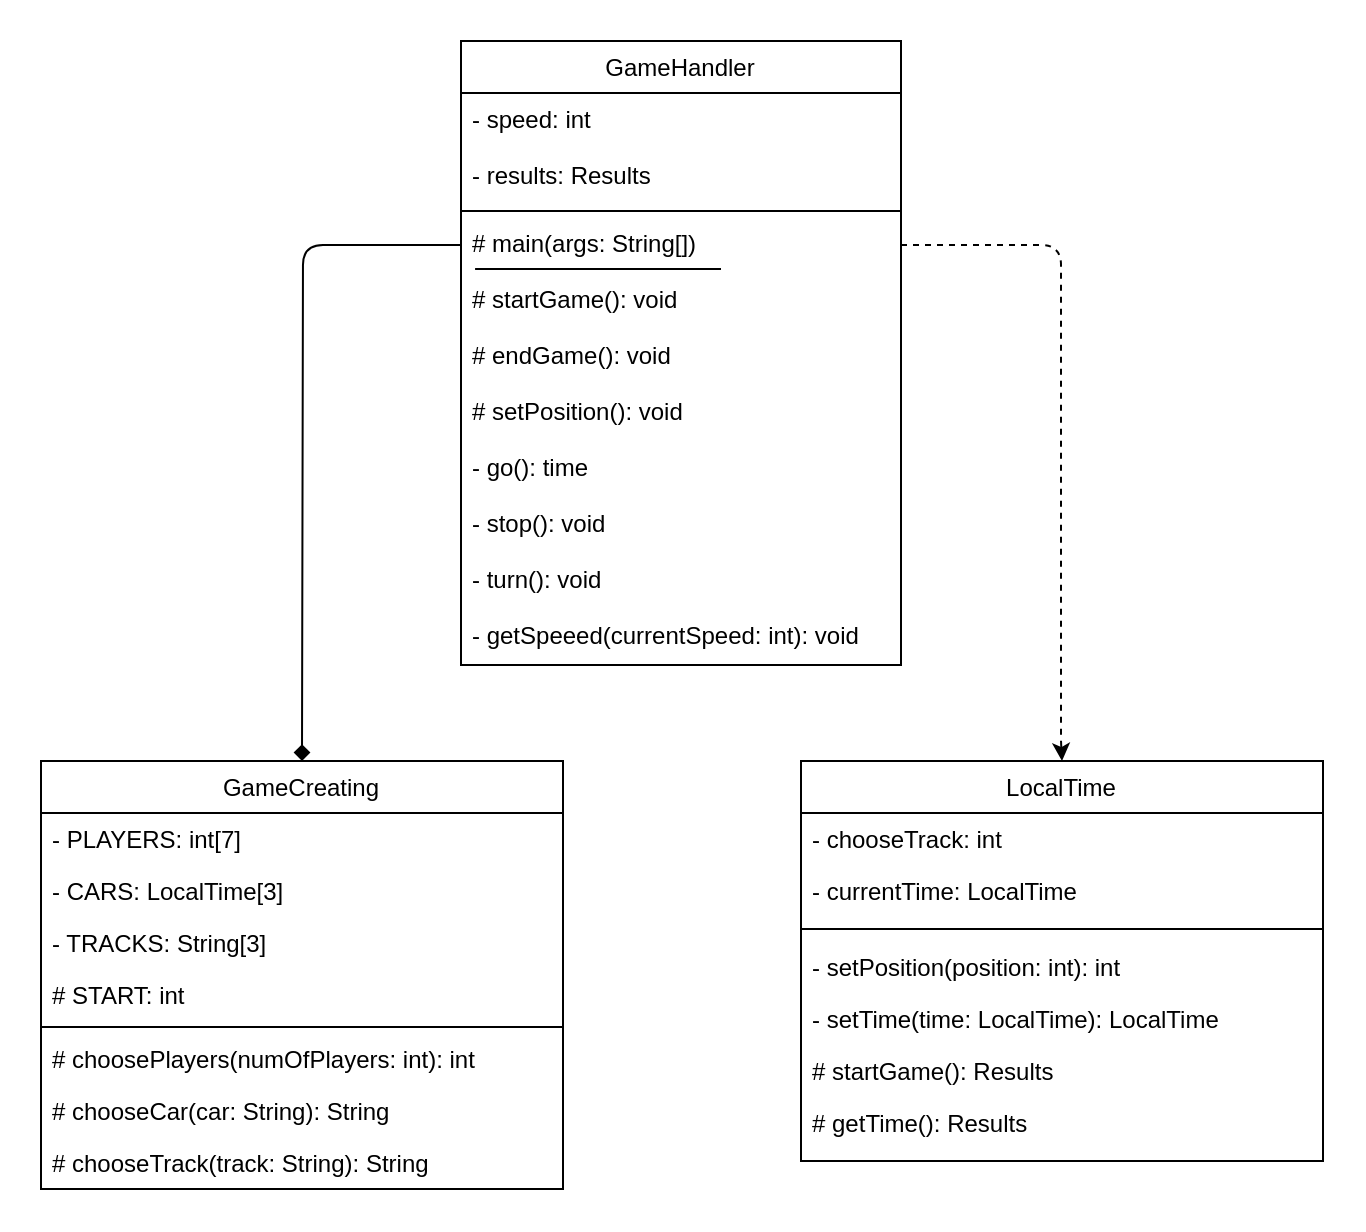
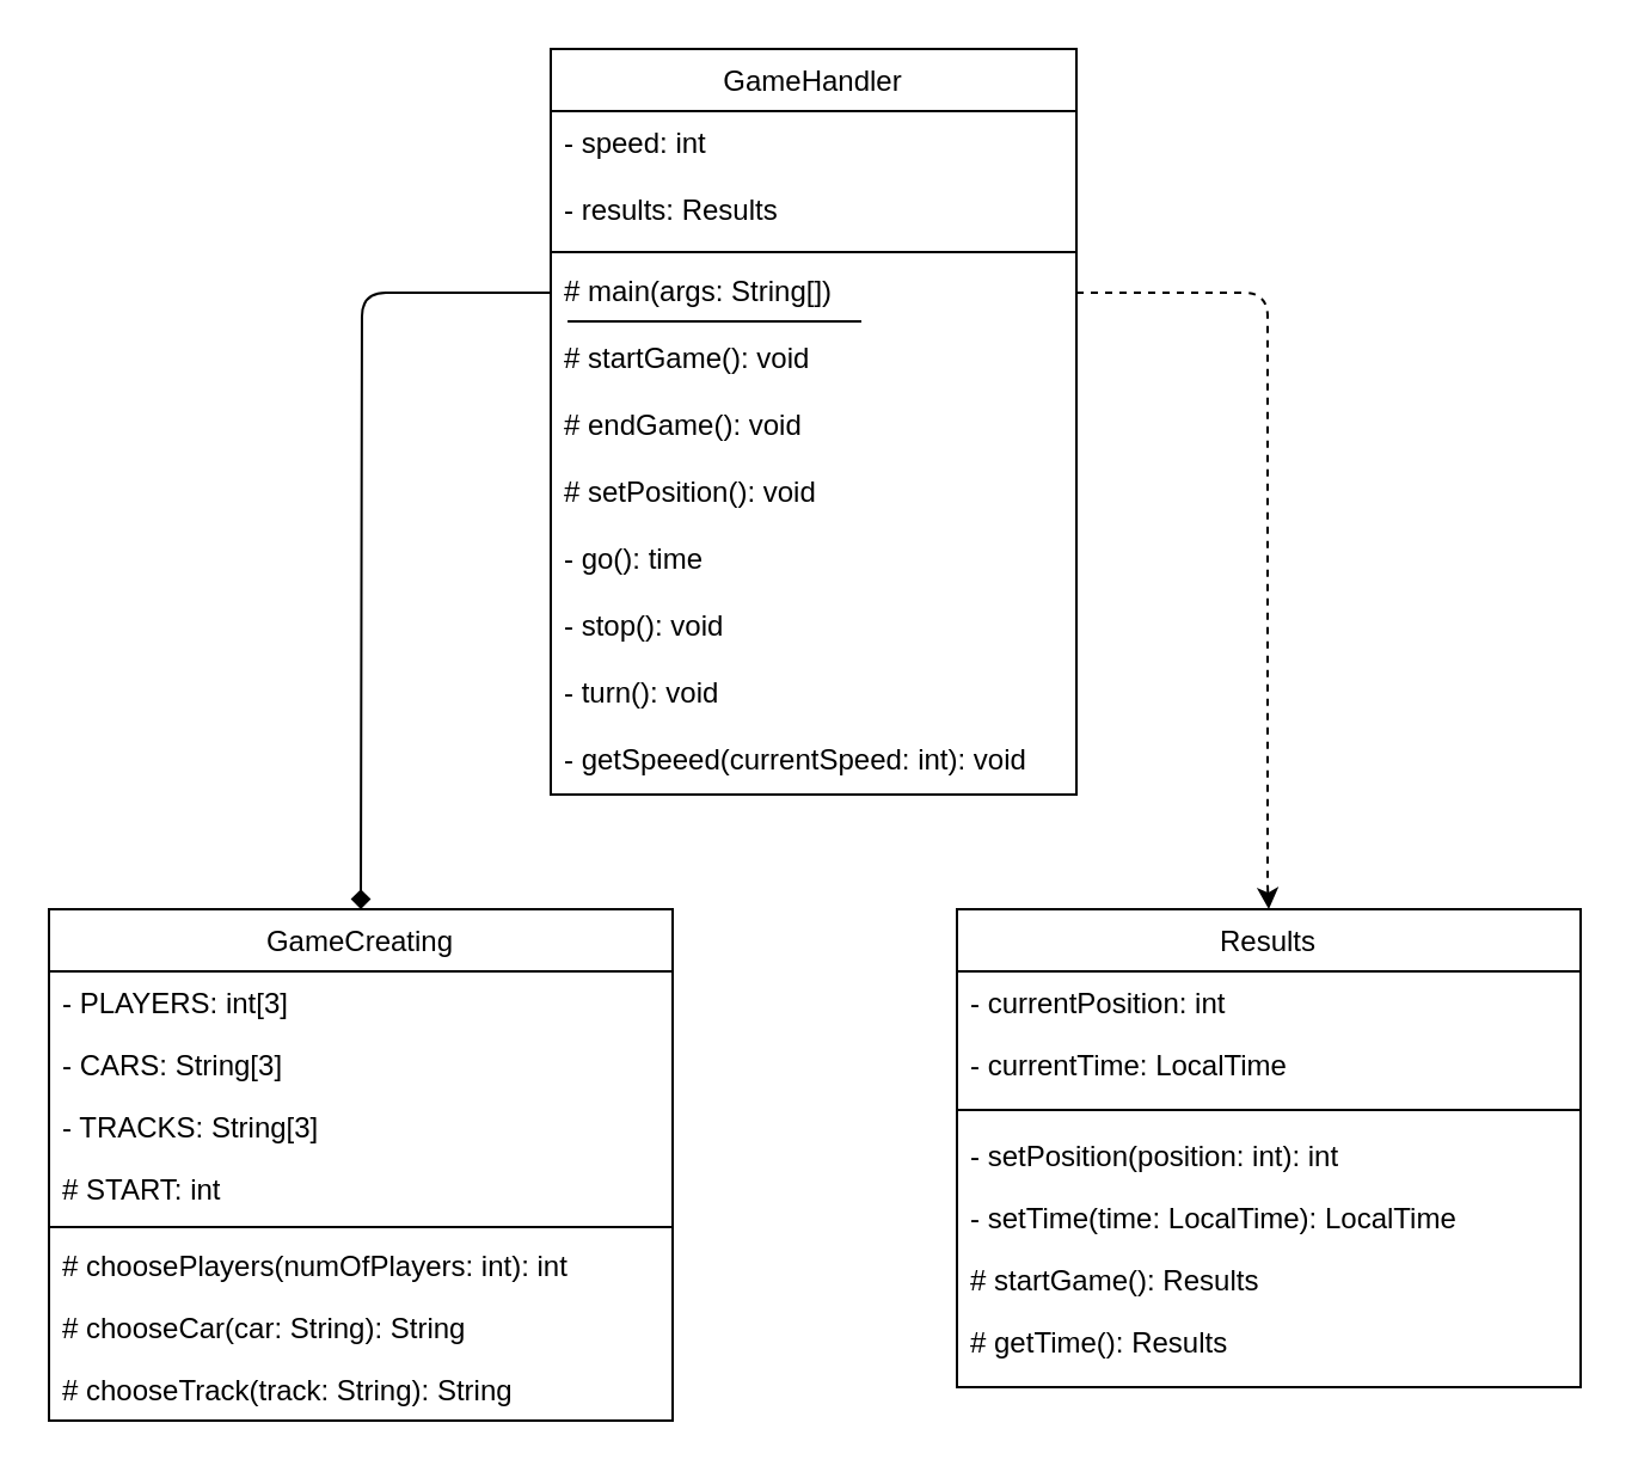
  <mxCell id="0" />
  <mxCell id="1" parent="0" />
  <mxCell id="2" value="GameHandler" style="swimlane;fontStyle=0;align=center;verticalAlign=top;childLayout=stackLayout;horizontal=1;startSize=26;horizontalStack=0;resizeParent=1;resizeLast=0;collapsible=1;marginBottom=0;rounded=0;shadow=0;strokeWidth=1;" parent="1" vertex="1"><mxGeometry x="230" width="220" height="312" as="geometry" y="20"><mxRectangle x="230" y="140" width="160" height="26" as="alternateBounds" /></mxGeometry></mxCell>
  <mxCell id="3" value="- speed: int" style="text;align=left;verticalAlign=top;spacingLeft=4;spacingRight=4;overflow=hidden;rotatable=0;points=[[0,0.5],[1,0.5]];portConstraint=eastwest;" parent="2" vertex="1"><mxGeometry y="26" width="220" height="28" as="geometry" /></mxCell>
  <mxCell id="4" value="- results: Results" style="text;align=left;verticalAlign=top;spacingLeft=4;spacingRight=4;overflow=hidden;rotatable=0;points=[[0,0.5],[1,0.5]];portConstraint=eastwest;" parent="2" vertex="1"><mxGeometry y="54" width="220" height="28" as="geometry" /></mxCell>
  <mxCell id="5" value="" style="line;html=1;strokeWidth=1;align=left;verticalAlign=middle;spacingTop=-1;spacingLeft=3;spacingRight=3;rotatable=0;labelPosition=right;points=[];portConstraint=eastwest;" parent="2" vertex="1"><mxGeometry y="82" width="220" height="6" as="geometry" /></mxCell>
  <mxCell id="6" value="# main(args: String[])" style="text;align=left;verticalAlign=top;spacingLeft=4;spacingRight=4;overflow=hidden;rotatable=0;points=[[0,0.5],[1,0.5]];portConstraint=eastwest;" vertex="1" parent="2"><mxGeometry y="88" width="220" height="28" as="geometry" /></mxCell>
  <mxCell id="7" value="# startGame(): void" style="text;align=left;verticalAlign=top;spacingLeft=4;spacingRight=4;overflow=hidden;rotatable=0;points=[[0,0.5],[1,0.5]];portConstraint=eastwest;" parent="2" vertex="1"><mxGeometry y="116" width="220" height="28" as="geometry" /></mxCell>
  <mxCell id="8" value="# endGame(): void" style="text;align=left;verticalAlign=top;spacingLeft=4;spacingRight=4;overflow=hidden;rotatable=0;points=[[0,0.5],[1,0.5]];portConstraint=eastwest;" parent="2" vertex="1"><mxGeometry y="144" width="220" height="28" as="geometry" /></mxCell>
  <mxCell id="9" value="# setPosition(): void" style="text;align=left;verticalAlign=top;spacingLeft=4;spacingRight=4;overflow=hidden;rotatable=0;points=[[0,0.5],[1,0.5]];portConstraint=eastwest;" parent="2" vertex="1"><mxGeometry y="172" width="220" height="28" as="geometry" /></mxCell>
  <mxCell id="10" value="- go(): time" style="text;align=left;verticalAlign=top;spacingLeft=4;spacingRight=4;overflow=hidden;rotatable=0;points=[[0,0.5],[1,0.5]];portConstraint=eastwest;" parent="2" vertex="1"><mxGeometry y="200" width="220" height="28" as="geometry" /></mxCell>
  <mxCell id="11" value="- stop(): void" style="text;align=left;verticalAlign=top;spacingLeft=4;spacingRight=4;overflow=hidden;rotatable=0;points=[[0,0.5],[1,0.5]];portConstraint=eastwest;" parent="2" vertex="1"><mxGeometry y="228" width="220" height="28" as="geometry" /></mxCell>
  <mxCell id="12" value="- turn(): void" style="text;align=left;verticalAlign=top;spacingLeft=4;spacingRight=4;overflow=hidden;rotatable=0;points=[[0,0.5],[1,0.5]];portConstraint=eastwest;" parent="2" vertex="1"><mxGeometry y="256" width="220" height="28" as="geometry" /></mxCell>
  <mxCell id="13" value="- getSpeeed(currentSpeed: int): void" style="text;align=left;verticalAlign=top;spacingLeft=4;spacingRight=4;overflow=hidden;rotatable=0;points=[[0,0.5],[1,0.5]];portConstraint=eastwest;" parent="2" vertex="1"><mxGeometry y="284" width="220" height="28" as="geometry" /></mxCell>
  <mxCell id="14" value="" style="endArrow=none;html=1;exitX=0.032;exitY=-0.071;exitDx=0;exitDy=0;exitPerimeter=0;" edge="1" parent="2" source="7"><mxGeometry width="50" height="50" relative="1" as="geometry"><mxPoint x="80" y="610" as="sourcePoint" /><mxPoint x="130" y="114" as="targetPoint" /></mxGeometry></mxCell>
  <mxCell id="15" value="GameCreating" style="swimlane;fontStyle=0;align=center;verticalAlign=top;childLayout=stackLayout;horizontal=1;startSize=26;horizontalStack=0;resizeParent=1;resizeLast=0;collapsible=1;marginBottom=0;rounded=0;shadow=0;strokeWidth=1;" parent="1" vertex="1"><mxGeometry x="20" y="380" width="261" height="214" as="geometry"><mxRectangle x="130" y="380" width="160" height="26" as="alternateBounds" /></mxGeometry></mxCell>
- <mxCell id="16" value="- PLAYERS: int[7]" style="text;align=left;verticalAlign=top;spacingLeft=4;spacingRight=4;overflow=hidden;rotatable=0;points=[[0,0.5],[1,0.5]];portConstraint=eastwest;rounded=0;shadow=0;html=0;" parent="15" vertex="1"><mxGeometry y="26" width="261" height="26" as="geometry" /></mxCell>
- <mxCell id="17" value="- CARS: LocalTime[3]" style="text;align=left;verticalAlign=top;spacingLeft=4;spacingRight=4;overflow=hidden;rotatable=0;points=[[0,0.5],[1,0.5]];portConstraint=eastwest;" parent="15" vertex="1"><mxGeometry y="52" width="261" height="26" as="geometry" /></mxCell>
+ <mxCell id="16" value="- PLAYERS: int[3]" style="text;align=left;verticalAlign=top;spacingLeft=4;spacingRight=4;overflow=hidden;rotatable=0;points=[[0,0.5],[1,0.5]];portConstraint=eastwest;rounded=0;shadow=0;html=0;" parent="15" vertex="1"><mxGeometry y="26" width="261" height="26" as="geometry" /></mxCell>
+ <mxCell id="17" value="- CARS: String[3]" style="text;align=left;verticalAlign=top;spacingLeft=4;spacingRight=4;overflow=hidden;rotatable=0;points=[[0,0.5],[1,0.5]];portConstraint=eastwest;" parent="15" vertex="1"><mxGeometry y="52" width="261" height="26" as="geometry" /></mxCell>
  <mxCell id="18" value="- TRACKS: String[3]" style="text;align=left;verticalAlign=top;spacingLeft=4;spacingRight=4;overflow=hidden;rotatable=0;points=[[0,0.5],[1,0.5]];portConstraint=eastwest;rounded=0;shadow=0;html=0;" parent="15" vertex="1"><mxGeometry y="78" width="261" height="26" as="geometry" /></mxCell>
  <mxCell id="19" value="# START: int" style="text;align=left;verticalAlign=top;spacingLeft=4;spacingRight=4;overflow=hidden;rotatable=0;points=[[0,0.5],[1,0.5]];portConstraint=eastwest;rounded=0;shadow=0;html=0;" parent="15" vertex="1"><mxGeometry y="104" width="261" height="26" as="geometry" /></mxCell>
  <mxCell id="20" value="" style="line;html=1;strokeWidth=1;align=left;verticalAlign=middle;spacingTop=-1;spacingLeft=3;spacingRight=3;rotatable=0;labelPosition=right;points=[];portConstraint=eastwest;" parent="15" vertex="1"><mxGeometry y="130" width="261" height="6" as="geometry" /></mxCell>
  <mxCell id="21" value="# choosePlayers(numOfPlayers: int): int" style="text;align=left;verticalAlign=top;spacingLeft=4;spacingRight=4;overflow=hidden;rotatable=0;points=[[0,0.5],[1,0.5]];portConstraint=eastwest;" parent="15" vertex="1"><mxGeometry y="136" width="261" height="26" as="geometry" /></mxCell>
  <mxCell id="22" value="# chooseCar(car: String): String" style="text;align=left;verticalAlign=top;spacingLeft=4;spacingRight=4;overflow=hidden;rotatable=0;points=[[0,0.5],[1,0.5]];portConstraint=eastwest;" parent="15" vertex="1"><mxGeometry y="162" width="261" height="26" as="geometry" /></mxCell>
  <mxCell id="23" value="# chooseTrack(track: String): String" style="text;align=left;verticalAlign=top;spacingLeft=4;spacingRight=4;overflow=hidden;rotatable=0;points=[[0,0.5],[1,0.5]];portConstraint=eastwest;" parent="15" vertex="1"><mxGeometry y="188" width="261" height="26" as="geometry" /></mxCell>
- <mxCell id="24" value="LocalTime" style="swimlane;fontStyle=0;align=center;verticalAlign=top;childLayout=stackLayout;horizontal=1;startSize=26;horizontalStack=0;resizeParent=1;resizeLast=0;collapsible=1;marginBottom=0;rounded=0;shadow=0;strokeWidth=1;" parent="1" vertex="1"><mxGeometry x="400" y="380" width="261" height="200" as="geometry"><mxRectangle x="130" y="380" width="160" height="26" as="alternateBounds" /></mxGeometry></mxCell>
- <mxCell id="25" value="- chooseTrack: int" style="text;align=left;verticalAlign=top;spacingLeft=4;spacingRight=4;overflow=hidden;rotatable=0;points=[[0,0.5],[1,0.5]];portConstraint=eastwest;" parent="24" vertex="1"><mxGeometry y="26" width="261" height="26" as="geometry" /></mxCell>
+ <mxCell id="24" value="Results" style="swimlane;fontStyle=0;align=center;verticalAlign=top;childLayout=stackLayout;horizontal=1;startSize=26;horizontalStack=0;resizeParent=1;resizeLast=0;collapsible=1;marginBottom=0;rounded=0;shadow=0;strokeWidth=1;" parent="1" vertex="1"><mxGeometry x="400" y="380" width="261" height="200" as="geometry"><mxRectangle x="130" y="380" width="160" height="26" as="alternateBounds" /></mxGeometry></mxCell>
+ <mxCell id="25" value="- currentPosition: int" style="text;align=left;verticalAlign=top;spacingLeft=4;spacingRight=4;overflow=hidden;rotatable=0;points=[[0,0.5],[1,0.5]];portConstraint=eastwest;" parent="24" vertex="1"><mxGeometry y="26" width="261" height="26" as="geometry" /></mxCell>
  <mxCell id="26" value="- currentTime: LocalTime" style="text;align=left;verticalAlign=top;spacingLeft=4;spacingRight=4;overflow=hidden;rotatable=0;points=[[0,0.5],[1,0.5]];portConstraint=eastwest;" parent="24" vertex="1"><mxGeometry y="52" width="261" height="26" as="geometry" /></mxCell>
  <mxCell id="27" value="" style="line;html=1;strokeWidth=1;align=left;verticalAlign=middle;spacingTop=-1;spacingLeft=3;spacingRight=3;rotatable=0;labelPosition=right;points=[];portConstraint=eastwest;" parent="24" vertex="1"><mxGeometry y="78" width="261" height="12" as="geometry" /></mxCell>
  <mxCell id="28" value="- setPosition(position: int): int" style="text;align=left;verticalAlign=top;spacingLeft=4;spacingRight=4;overflow=hidden;rotatable=0;points=[[0,0.5],[1,0.5]];portConstraint=eastwest;" parent="24" vertex="1"><mxGeometry y="90" width="261" height="26" as="geometry" /></mxCell>
  <mxCell id="29" value="- setTime(time: LocalTime): LocalTime" style="text;align=left;verticalAlign=top;spacingLeft=4;spacingRight=4;overflow=hidden;rotatable=0;points=[[0,0.5],[1,0.5]];portConstraint=eastwest;" parent="24" vertex="1"><mxGeometry y="116" width="261" height="26" as="geometry" /></mxCell>
  <mxCell id="30" value="# startGame(): Results" style="text;align=left;verticalAlign=top;spacingLeft=4;spacingRight=4;overflow=hidden;rotatable=0;points=[[0,0.5],[1,0.5]];portConstraint=eastwest;" parent="24" vertex="1"><mxGeometry y="142" width="261" height="26" as="geometry" /></mxCell>
  <mxCell id="31" value="# getTime(): Results" style="text;align=left;verticalAlign=top;spacingLeft=4;spacingRight=4;overflow=hidden;rotatable=0;points=[[0,0.5],[1,0.5]];portConstraint=eastwest;" parent="24" vertex="1"><mxGeometry y="168" width="261" height="26" as="geometry" /></mxCell>
  <mxCell id="32" value="" style="endArrow=diamond;html=1;exitX=0;exitY=0.5;exitDx=0;exitDy=0;entryX=0.5;entryY=0;entryDx=0;entryDy=0;" parent="1" source="6" target="15" edge="1"><mxGeometry width="50" height="50" relative="1" as="geometry"><mxPoint x="310" y="430" as="sourcePoint" /><mxPoint x="360" y="380" as="targetPoint" /><Array as="points"><mxPoint x="151" y="122" /></Array></mxGeometry></mxCell>
  <mxCell id="33" value="" style="endArrow=none;dashed=1;html=1;exitX=1;exitY=0.5;exitDx=0;exitDy=0;" edge="1" parent="1" source="6"><mxGeometry width="50" height="50" relative="1" as="geometry"><mxPoint x="310" y="630" as="sourcePoint" /><mxPoint x="530" y="370" as="targetPoint" /><Array as="points"><mxPoint x="530" y="122" /></Array></mxGeometry></mxCell>
  <mxCell id="34" value="" style="endArrow=classic;html=1;entryX=0.5;entryY=0;entryDx=0;entryDy=0;" edge="1" parent="1" target="24"><mxGeometry width="50" height="50" relative="1" as="geometry"><mxPoint x="530" y="370" as="sourcePoint" /><mxPoint x="360" y="580" as="targetPoint" /></mxGeometry></mxCell>
